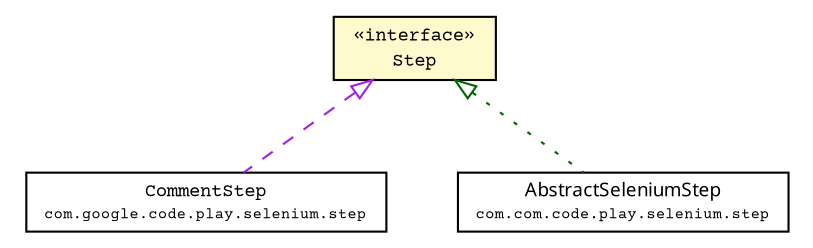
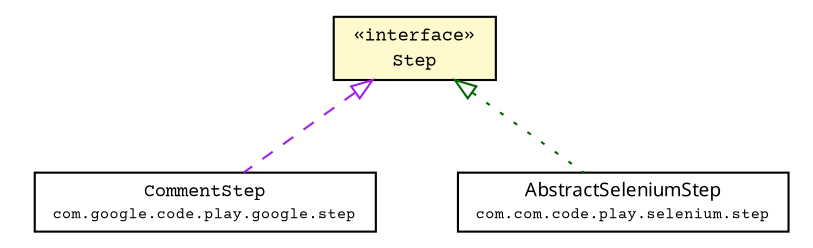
  digraph {
    fontname="Courier Prime"
    node [fontcolor=black fontname="Courier Prime" fontsize=9.0 shape=plaintext]
    edge [arrowtail=empty dir=back fontname="Courier Prime" fontsize=10 headport=p labelfontname=arial labelfontsize=10 tailport=p]
    n1 [label=<<table border="0" cellborder="1" cellspacing="0" cellpadding="2" port="p" bgcolor="lemonChiffon" href="./Step.html"> 		<tr><td><table border="0" cellspacing="0" cellpadding="1"> 			<tr><td> &laquo;interface&raquo; </td></tr> 			<tr><td> Step </td></tr> 		</table></td></tr> 		</table>>]
-   n2 [label=<<table border="0" cellborder="1" cellspacing="0" cellpadding="2" port="p" href="./step/CommentStep.html"> 		<tr><td><table border="0" cellspacing="0" cellpadding="1"> 			<tr><td> CommentStep </td></tr> 			<tr><td><font point-size="7.0"> com.google.code.play.selenium.step </font></td></tr> 		</table></td></tr> 		</table>>]
+   n2 [label=<<table border="0" cellborder="1" cellspacing="0" cellpadding="2" port="p" href="./step/CommentStep.html"> 		<tr><td><table border="0" cellspacing="0" cellpadding="1"> 			<tr><td> CommentStep </td></tr> 			<tr><td><font point-size="7.0"> com.google.code.play.google.step </font></td></tr> 		</table></td></tr> 		</table>>]
    n3 [label=<<table border="0" cellborder="1" cellspacing="0" cellpadding="2" port="p" href="./step/AbstractSeleniumStep.html"> 		<tr><td><table border="0" cellspacing="0" cellpadding="1"> 			<tr><td><font face="ariali"> AbstractSeleniumStep </font></td></tr> 			<tr><td><font point-size="7.0"> com.com.code.play.selenium.step </font></td></tr> 		</table></td></tr> 		</table>>]
    n1 -> n2 [color=purple style=dashed]
    n1 -> n3 [color=darkgreen style=dotted]
  }
